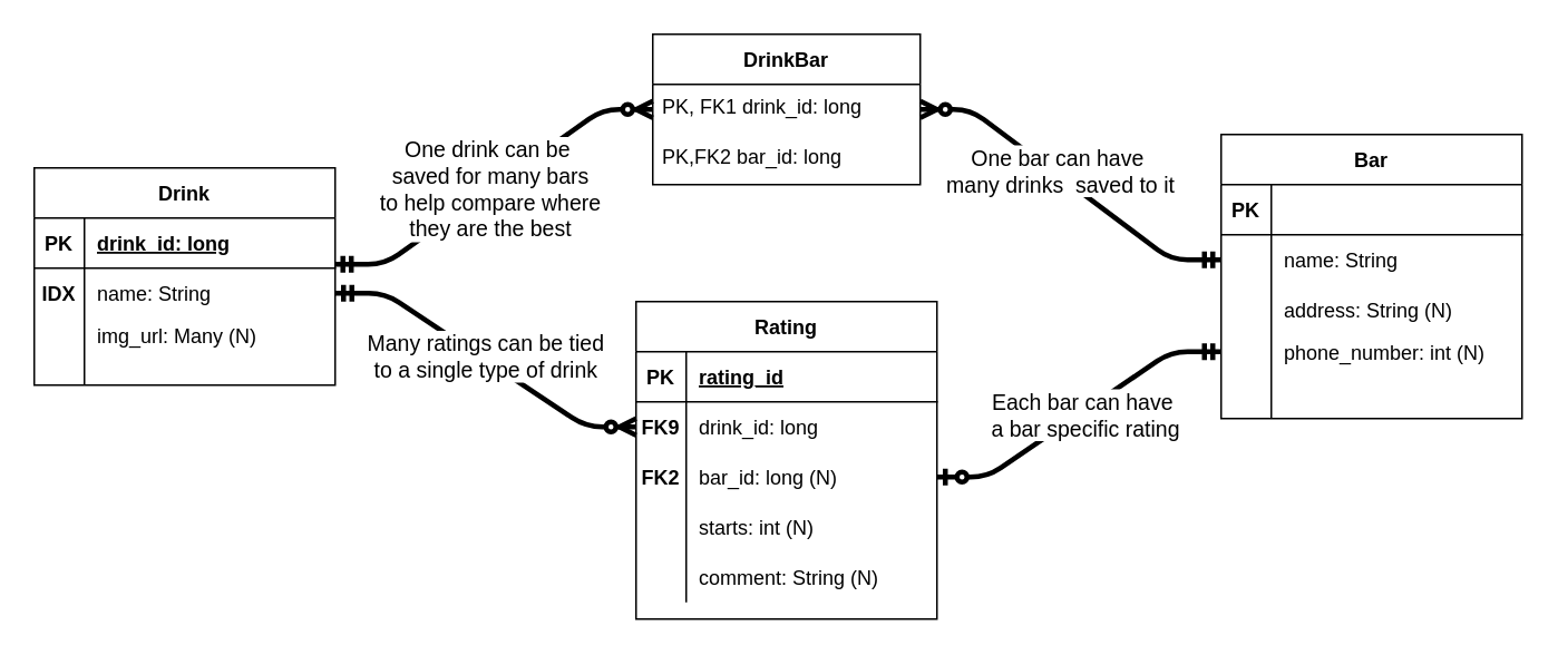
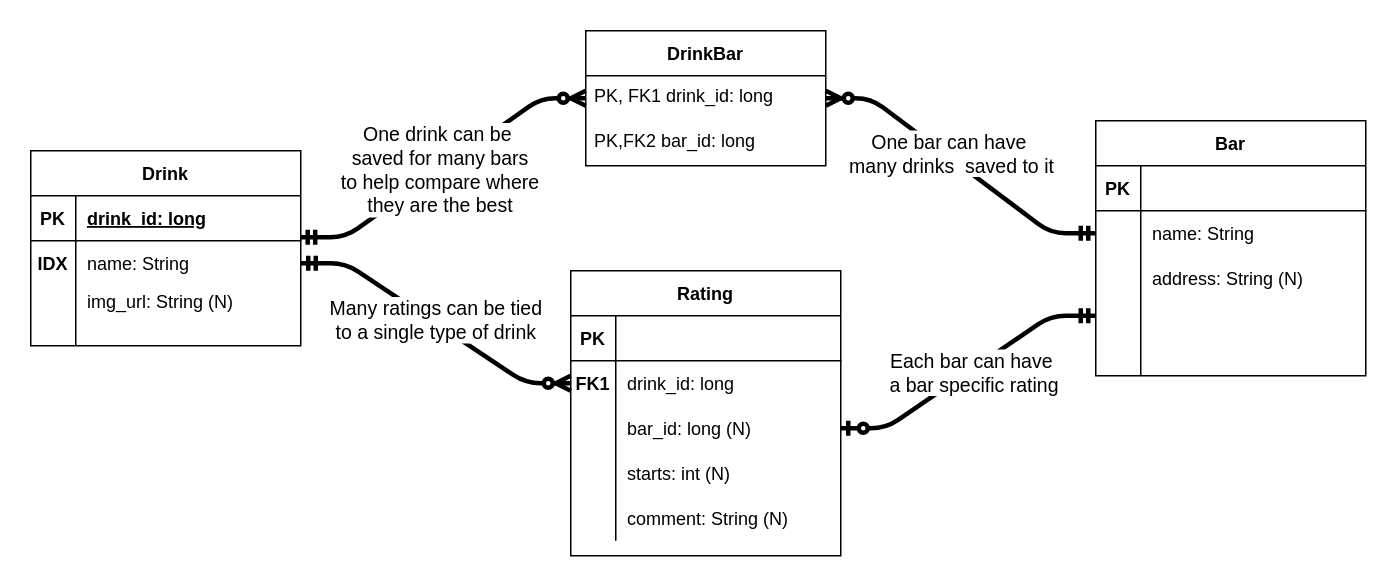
  <mxCell id="0" />
  <mxCell id="1" parent="0" />
  <mxCell id="2" value="Drink" style="shape=table;startSize=30;container=1;collapsible=1;childLayout=tableLayout;fixedRows=1;rowLines=0;fontStyle=1;align=center;resizeLast=1;" parent="1" vertex="1"><mxGeometry x="20" y="100" width="180" height="130" as="geometry" /></mxCell>
  <mxCell id="3" value="" style="shape=partialRectangle;collapsible=0;dropTarget=0;pointerEvents=0;fillColor=none;top=0;left=0;bottom=1;right=0;points=[[0,0.5],[1,0.5]];portConstraint=eastwest;" parent="2" vertex="1"><mxGeometry y="30" width="180" height="30" as="geometry" /></mxCell>
  <mxCell id="4" value="PK" style="shape=partialRectangle;connectable=0;fillColor=none;top=0;left=0;bottom=0;right=0;fontStyle=1;overflow=hidden;" parent="3" vertex="1"><mxGeometry width="30" height="30" as="geometry" /></mxCell>
  <mxCell id="5" value="drink_id: long" style="shape=partialRectangle;connectable=0;fillColor=none;top=0;left=0;bottom=0;right=0;align=left;spacingLeft=6;fontStyle=5;overflow=hidden;" parent="3" vertex="1"><mxGeometry x="30" width="150" height="30" as="geometry" /></mxCell>
  <mxCell id="6" value="" style="shape=partialRectangle;collapsible=0;dropTarget=0;pointerEvents=0;fillColor=none;top=0;left=0;bottom=0;right=0;points=[[0,0.5],[1,0.5]];portConstraint=eastwest;" parent="2" vertex="1"><mxGeometry y="60" width="180" height="30" as="geometry" /></mxCell>
  <mxCell id="7" value="IDX" style="shape=partialRectangle;connectable=0;fillColor=none;top=0;left=0;bottom=0;right=0;editable=1;overflow=hidden;fontStyle=1" parent="6" vertex="1"><mxGeometry width="30" height="30" as="geometry" /></mxCell>
  <mxCell id="8" value="name: String" style="shape=partialRectangle;connectable=0;fillColor=none;top=0;left=0;bottom=0;right=0;align=left;spacingLeft=6;overflow=hidden;" parent="6" vertex="1"><mxGeometry x="30" width="150" height="30" as="geometry" /></mxCell>
  <mxCell id="9" value="" style="shape=partialRectangle;collapsible=0;dropTarget=0;pointerEvents=0;fillColor=none;top=0;left=0;bottom=0;right=0;points=[[0,0.5],[1,0.5]];portConstraint=eastwest;" parent="2" vertex="1"><mxGeometry y="90" width="180" height="20" as="geometry" /></mxCell>
  <mxCell id="10" value="" style="shape=partialRectangle;connectable=0;fillColor=none;top=0;left=0;bottom=0;right=0;editable=1;overflow=hidden;" parent="9" vertex="1"><mxGeometry width="30" height="20" as="geometry" /></mxCell>
- <mxCell id="11" value="img_url: Many (N)" style="shape=partialRectangle;connectable=0;fillColor=none;top=0;left=0;bottom=0;right=0;align=left;spacingLeft=6;overflow=hidden;" parent="9" vertex="1"><mxGeometry x="30" width="150" height="20" as="geometry" /></mxCell>
+ <mxCell id="11" value="img_url: String (N)" style="shape=partialRectangle;connectable=0;fillColor=none;top=0;left=0;bottom=0;right=0;align=left;spacingLeft=6;overflow=hidden;" parent="9" vertex="1"><mxGeometry x="30" width="150" height="20" as="geometry" /></mxCell>
  <mxCell id="12" value="" style="shape=partialRectangle;collapsible=0;dropTarget=0;pointerEvents=0;fillColor=none;top=0;left=0;bottom=0;right=0;points=[[0,0.5],[1,0.5]];portConstraint=eastwest;" parent="2" vertex="1"><mxGeometry y="110" width="180" height="20" as="geometry" /></mxCell>
  <mxCell id="13" value="" style="shape=partialRectangle;connectable=0;fillColor=none;top=0;left=0;bottom=0;right=0;editable=1;overflow=hidden;" parent="12" vertex="1"><mxGeometry width="30" height="20" as="geometry" /></mxCell>
  <mxCell id="14" value="" style="shape=partialRectangle;connectable=0;fillColor=none;top=0;left=0;bottom=0;right=0;align=left;spacingLeft=6;overflow=hidden;" parent="12" vertex="1"><mxGeometry x="30" width="150" height="20" as="geometry" /></mxCell>
  <mxCell id="15" value="Bar" style="shape=table;startSize=30;container=1;collapsible=1;childLayout=tableLayout;fixedRows=1;rowLines=0;fontStyle=1;align=center;resizeLast=1;" parent="1" vertex="1"><mxGeometry x="730" y="80" width="180" height="170" as="geometry" /></mxCell>
  <mxCell id="16" value="" style="shape=partialRectangle;collapsible=0;dropTarget=0;pointerEvents=0;fillColor=none;top=0;left=0;bottom=1;right=0;points=[[0,0.5],[1,0.5]];portConstraint=eastwest;" parent="15" vertex="1"><mxGeometry y="30" width="180" height="30" as="geometry" /></mxCell>
  <mxCell id="17" value="PK" style="shape=partialRectangle;connectable=0;fillColor=none;top=0;left=0;bottom=0;right=0;fontStyle=1;overflow=hidden;" parent="16" vertex="1"><mxGeometry width="30" height="30" as="geometry" /></mxCell>
  <mxCell id="18" value="" style="shape=partialRectangle;collapsible=0;dropTarget=0;pointerEvents=0;fillColor=none;top=0;left=0;bottom=0;right=0;points=[[0,0.5],[1,0.5]];portConstraint=eastwest;" parent="15" vertex="1"><mxGeometry y="60" width="180" height="30" as="geometry" /></mxCell>
  <mxCell id="19" value="" style="shape=partialRectangle;connectable=0;fillColor=none;top=0;left=0;bottom=0;right=0;editable=1;overflow=hidden;" parent="18" vertex="1"><mxGeometry width="30" height="30" as="geometry" /></mxCell>
  <mxCell id="20" value="name: String" style="shape=partialRectangle;connectable=0;fillColor=none;top=0;left=0;bottom=0;right=0;align=left;spacingLeft=6;overflow=hidden;" parent="18" vertex="1"><mxGeometry x="30" width="150" height="30" as="geometry" /></mxCell>
  <mxCell id="21" value="" style="shape=partialRectangle;collapsible=0;dropTarget=0;pointerEvents=0;fillColor=none;top=0;left=0;bottom=0;right=0;points=[[0,0.5],[1,0.5]];portConstraint=eastwest;" parent="15" vertex="1"><mxGeometry y="90" width="180" height="30" as="geometry" /></mxCell>
  <mxCell id="22" value="" style="shape=partialRectangle;connectable=0;fillColor=none;top=0;left=0;bottom=0;right=0;editable=1;overflow=hidden;" parent="21" vertex="1"><mxGeometry width="30" height="30" as="geometry" /></mxCell>
  <mxCell id="23" value="address: String (N)" style="shape=partialRectangle;connectable=0;fillColor=none;top=0;left=0;bottom=0;right=0;align=left;spacingLeft=6;overflow=hidden;" parent="21" vertex="1"><mxGeometry x="30" width="150" height="30" as="geometry" /></mxCell>
  <mxCell id="24" value="" style="shape=partialRectangle;collapsible=0;dropTarget=0;pointerEvents=0;fillColor=none;top=0;left=0;bottom=0;right=0;points=[[0,0.5],[1,0.5]];portConstraint=eastwest;" parent="15" vertex="1"><mxGeometry y="120" width="180" height="20" as="geometry" /></mxCell>
  <mxCell id="25" value="" style="shape=partialRectangle;connectable=0;fillColor=none;top=0;left=0;bottom=0;right=0;editable=1;overflow=hidden;" parent="24" vertex="1"><mxGeometry width="30" height="20" as="geometry" /></mxCell>
- <mxCell id="26" value="phone_number: int (N)" style="shape=partialRectangle;connectable=0;fillColor=none;top=0;left=0;bottom=0;right=0;align=left;spacingLeft=6;overflow=hidden;" parent="24" vertex="1"><mxGeometry x="30" width="150" height="20" as="geometry" /></mxCell>
  <mxCell id="27" value="" style="shape=partialRectangle;collapsible=0;dropTarget=0;pointerEvents=0;fillColor=none;top=0;left=0;bottom=0;right=0;points=[[0,0.5],[1,0.5]];portConstraint=eastwest;" parent="15" vertex="1"><mxGeometry y="140" width="180" height="30" as="geometry" /></mxCell>
  <mxCell id="28" value="" style="shape=partialRectangle;connectable=0;fillColor=none;top=0;left=0;bottom=0;right=0;editable=1;overflow=hidden;" parent="27" vertex="1"><mxGeometry width="30" height="30" as="geometry" /></mxCell>
  <mxCell id="29" value="" style="shape=partialRectangle;connectable=0;fillColor=none;top=0;left=0;bottom=0;right=0;align=left;spacingLeft=6;overflow=hidden;" parent="27" vertex="1"><mxGeometry x="30" width="150" height="30" as="geometry" /></mxCell>
  <mxCell id="30" value="" style="edgeStyle=entityRelationEdgeStyle;fontSize=12;html=1;endArrow=ERzeroToMany;startArrow=ERmandOne;strokeWidth=3;exitX=1;exitY=0.5;exitDx=0;exitDy=0;entryX=0;entryY=0.5;entryDx=0;entryDy=0;" parent="1" source="6" target="45" edge="1"><mxGeometry width="100" height="100" relative="1" as="geometry"><mxPoint x="400" y="260" as="sourcePoint" /><mxPoint x="390" y="267" as="targetPoint" /></mxGeometry></mxCell>
  <mxCell id="31" value="&lt;font style=&quot;font-size: 13px;&quot;&gt;Many ratings can be tied &lt;br style=&quot;font-size: 13px;&quot;&gt;to a single type of drink&lt;/font&gt;" style="edgeLabel;html=1;align=center;verticalAlign=middle;resizable=0;points=[];fontSize=13;" parent="30" vertex="1" connectable="0"><mxGeometry x="-0.072" y="-1" relative="1" as="geometry"><mxPoint x="5.61" y="1.0" as="offset" /></mxGeometry></mxCell>
  <mxCell id="32" value="DrinkBar" style="shape=table;startSize=30;container=1;collapsible=1;childLayout=tableLayout;fixedRows=1;rowLines=0;fontStyle=1;align=center;resizeLast=1;" parent="1" vertex="1"><mxGeometry x="390" y="20" width="160" height="90" as="geometry"><mxRectangle x="410" y="90" width="90" height="26" as="alternateBounds" /></mxGeometry></mxCell>
  <mxCell id="33" value="PK, FK1 drink_id: long" style="text;strokeColor=none;fillColor=none;spacingLeft=4;spacingRight=4;overflow=hidden;rotatable=0;points=[[0,0.5],[1,0.5]];portConstraint=eastwest;fontSize=12;" parent="32" vertex="1"><mxGeometry y="30" width="160" height="30" as="geometry" /></mxCell>
  <mxCell id="34" value="PK,FK2 bar_id: long" style="text;strokeColor=none;fillColor=none;spacingLeft=4;spacingRight=4;overflow=hidden;rotatable=0;points=[[0,0.5],[1,0.5]];portConstraint=eastwest;fontSize=12;" parent="32" vertex="1"><mxGeometry y="60" width="160" height="30" as="geometry" /></mxCell>
  <mxCell id="35" value="" style="edgeStyle=entityRelationEdgeStyle;fontSize=12;html=1;endArrow=ERzeroToMany;startArrow=ERmandOne;strokeWidth=3;exitX=0.998;exitY=-0.077;exitDx=0;exitDy=0;exitPerimeter=0;entryX=0;entryY=0.5;entryDx=0;entryDy=0;" parent="1" source="6" target="33" edge="1"><mxGeometry width="100" height="100" relative="1" as="geometry"><mxPoint x="590" y="340" as="sourcePoint" /><mxPoint x="690" y="240" as="targetPoint" /></mxGeometry></mxCell>
  <mxCell id="36" value="&lt;font style=&quot;font-size: 13px&quot;&gt;One drink can be&lt;br&gt;&amp;nbsp;saved for many bars&lt;br&gt;&amp;nbsp;to help compare where&lt;br&gt;&amp;nbsp;they are the best&lt;/font&gt;" style="edgeLabel;html=1;align=center;verticalAlign=middle;resizable=0;points=[];" parent="35" vertex="1" connectable="0"><mxGeometry x="-0.033" y="2" relative="1" as="geometry"><mxPoint as="offset" /></mxGeometry></mxCell>
  <mxCell id="37" value="" style="edgeStyle=entityRelationEdgeStyle;fontSize=12;html=1;endArrow=ERzeroToMany;startArrow=ERmandOne;strokeWidth=3;exitX=0;exitY=0.5;exitDx=0;exitDy=0;entryX=1;entryY=0.5;entryDx=0;entryDy=0;" parent="1" source="18" target="33" edge="1"><mxGeometry width="100" height="100" relative="1" as="geometry"><mxPoint x="319.64" y="87.69" as="sourcePoint" /><mxPoint x="410" y="71" as="targetPoint" /></mxGeometry></mxCell>
  <mxCell id="38" value="&lt;font style=&quot;font-size: 13px&quot;&gt;One bar can have&lt;br&gt;&amp;nbsp;many drinks&amp;nbsp; saved to it&lt;/font&gt;" style="edgeLabel;html=1;align=center;verticalAlign=middle;resizable=0;points=[];" parent="37" vertex="1" connectable="0"><mxGeometry x="0.118" y="-2" relative="1" as="geometry"><mxPoint as="offset" /></mxGeometry></mxCell>
  <mxCell id="39" value="" style="edgeStyle=entityRelationEdgeStyle;fontSize=12;html=1;endArrow=ERzeroToOne;startArrow=ERmandOne;strokeWidth=3;exitX=0;exitY=0.5;exitDx=0;exitDy=0;entryX=1;entryY=0.5;entryDx=0;entryDy=0;" parent="1" source="24" target="48" edge="1"><mxGeometry width="100" height="100" relative="1" as="geometry"><mxPoint x="590" y="130" as="sourcePoint" /><mxPoint x="550" y="267" as="targetPoint" /></mxGeometry></mxCell>
  <mxCell id="40" value="&lt;font style=&quot;font-size: 13px&quot;&gt;Each bar can have&lt;br&gt;&amp;nbsp;a bar specific rating&lt;/font&gt;" style="edgeLabel;html=1;align=center;verticalAlign=middle;resizable=0;points=[];fontSize=13;" parent="39" vertex="1" connectable="0"><mxGeometry x="-0.018" y="1" relative="1" as="geometry"><mxPoint as="offset" /></mxGeometry></mxCell>
  <mxCell id="41" value="Rating" style="shape=table;startSize=30;container=1;collapsible=1;childLayout=tableLayout;fixedRows=1;rowLines=0;fontStyle=1;align=center;resizeLast=1;" vertex="1" parent="1"><mxGeometry x="380" y="180" width="180" height="190" as="geometry" /></mxCell>
  <mxCell id="42" value="" style="shape=partialRectangle;collapsible=0;dropTarget=0;pointerEvents=0;fillColor=none;top=0;left=0;bottom=1;right=0;points=[[0,0.5],[1,0.5]];portConstraint=eastwest;" vertex="1" parent="41"><mxGeometry y="30" width="180" height="30" as="geometry" /></mxCell>
  <mxCell id="43" value="PK" style="shape=partialRectangle;connectable=0;fillColor=none;top=0;left=0;bottom=0;right=0;fontStyle=1;overflow=hidden;" vertex="1" parent="42"><mxGeometry width="30" height="30" as="geometry" /></mxCell>
- <mxCell id="44" value="rating_id" style="shape=partialRectangle;connectable=0;fillColor=none;top=0;left=0;bottom=0;right=0;align=left;spacingLeft=6;fontStyle=5;overflow=hidden;" vertex="1" parent="42"><mxGeometry x="30" width="150" height="30" as="geometry" /></mxCell>
  <mxCell id="45" value="" style="shape=partialRectangle;collapsible=0;dropTarget=0;pointerEvents=0;fillColor=none;top=0;left=0;bottom=0;right=0;points=[[0,0.5],[1,0.5]];portConstraint=eastwest;" vertex="1" parent="41"><mxGeometry y="60" width="180" height="30" as="geometry" /></mxCell>
- <mxCell id="46" value="FK9" style="shape=partialRectangle;connectable=0;fillColor=none;top=0;left=0;bottom=0;right=0;editable=1;overflow=hidden;fontStyle=1" vertex="1" parent="45"><mxGeometry width="30" height="30" as="geometry" /></mxCell>
+ <mxCell id="46" value="FK1" style="shape=partialRectangle;connectable=0;fillColor=none;top=0;left=0;bottom=0;right=0;editable=1;overflow=hidden;fontStyle=1" vertex="1" parent="45"><mxGeometry width="30" height="30" as="geometry" /></mxCell>
  <mxCell id="47" value="drink_id: long" style="shape=partialRectangle;connectable=0;fillColor=none;top=0;left=0;bottom=0;right=0;align=left;spacingLeft=6;overflow=hidden;" vertex="1" parent="45"><mxGeometry x="30" width="150" height="30" as="geometry" /></mxCell>
  <mxCell id="48" value="" style="shape=partialRectangle;collapsible=0;dropTarget=0;pointerEvents=0;fillColor=none;top=0;left=0;bottom=0;right=0;points=[[0,0.5],[1,0.5]];portConstraint=eastwest;" vertex="1" parent="41"><mxGeometry y="90" width="180" height="30" as="geometry" /></mxCell>
- <mxCell id="49" value="FK2" style="shape=partialRectangle;connectable=0;fillColor=none;top=0;left=0;bottom=0;right=0;editable=1;overflow=hidden;fontStyle=1" vertex="1" parent="48"><mxGeometry width="30" height="30" as="geometry" /></mxCell>
  <mxCell id="50" value="bar_id: long (N)" style="shape=partialRectangle;connectable=0;fillColor=none;top=0;left=0;bottom=0;right=0;align=left;spacingLeft=6;overflow=hidden;" vertex="1" parent="48"><mxGeometry x="30" width="150" height="30" as="geometry" /></mxCell>
  <mxCell id="51" value="" style="shape=partialRectangle;collapsible=0;dropTarget=0;pointerEvents=0;fillColor=none;top=0;left=0;bottom=0;right=0;points=[[0,0.5],[1,0.5]];portConstraint=eastwest;" vertex="1" parent="41"><mxGeometry y="120" width="180" height="30" as="geometry" /></mxCell>
  <mxCell id="52" value="" style="shape=partialRectangle;connectable=0;fillColor=none;top=0;left=0;bottom=0;right=0;editable=1;overflow=hidden;" vertex="1" parent="51"><mxGeometry width="30" height="30" as="geometry" /></mxCell>
  <mxCell id="53" value="starts: int (N)" style="shape=partialRectangle;connectable=0;fillColor=none;top=0;left=0;bottom=0;right=0;align=left;spacingLeft=6;overflow=hidden;" vertex="1" parent="51"><mxGeometry x="30" width="150" height="30" as="geometry" /></mxCell>
  <mxCell id="54" value="" style="shape=partialRectangle;collapsible=0;dropTarget=0;pointerEvents=0;fillColor=none;top=0;left=0;bottom=0;right=0;points=[[0,0.5],[1,0.5]];portConstraint=eastwest;" vertex="1" parent="41"><mxGeometry y="150" width="180" height="30" as="geometry" /></mxCell>
  <mxCell id="55" value="" style="shape=partialRectangle;connectable=0;fillColor=none;top=0;left=0;bottom=0;right=0;editable=1;overflow=hidden;" vertex="1" parent="54"><mxGeometry width="30" height="30" as="geometry" /></mxCell>
  <mxCell id="56" value="comment: String (N)" style="shape=partialRectangle;connectable=0;fillColor=none;top=0;left=0;bottom=0;right=0;align=left;spacingLeft=6;overflow=hidden;" vertex="1" parent="54"><mxGeometry x="30" width="150" height="30" as="geometry" /></mxCell>
